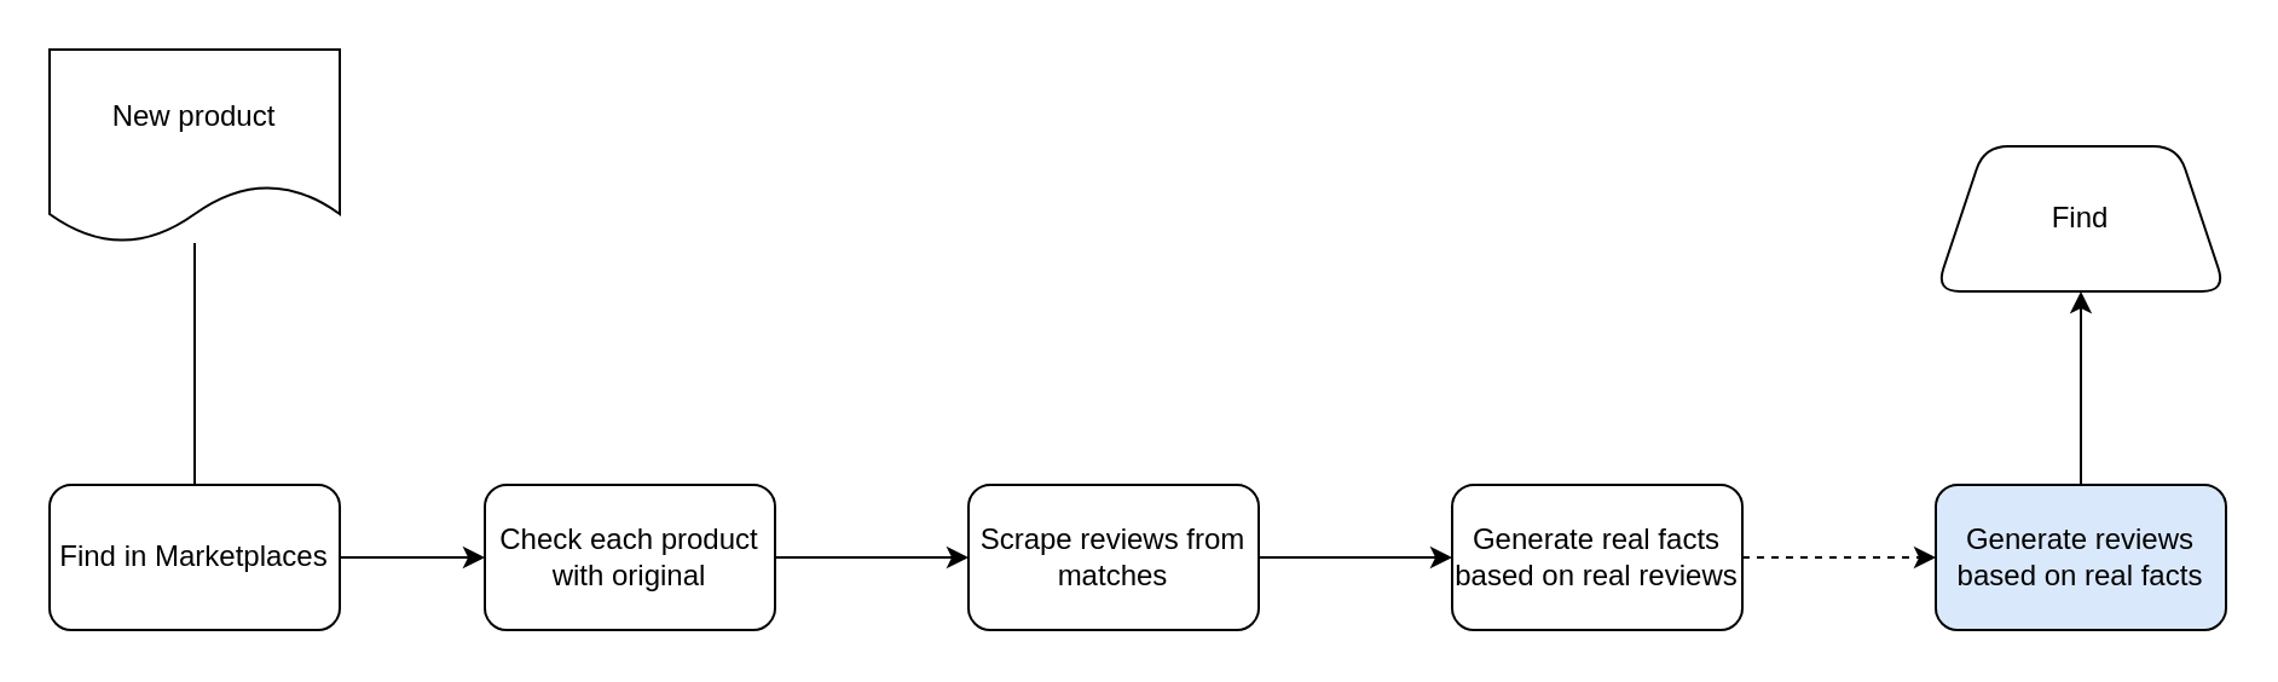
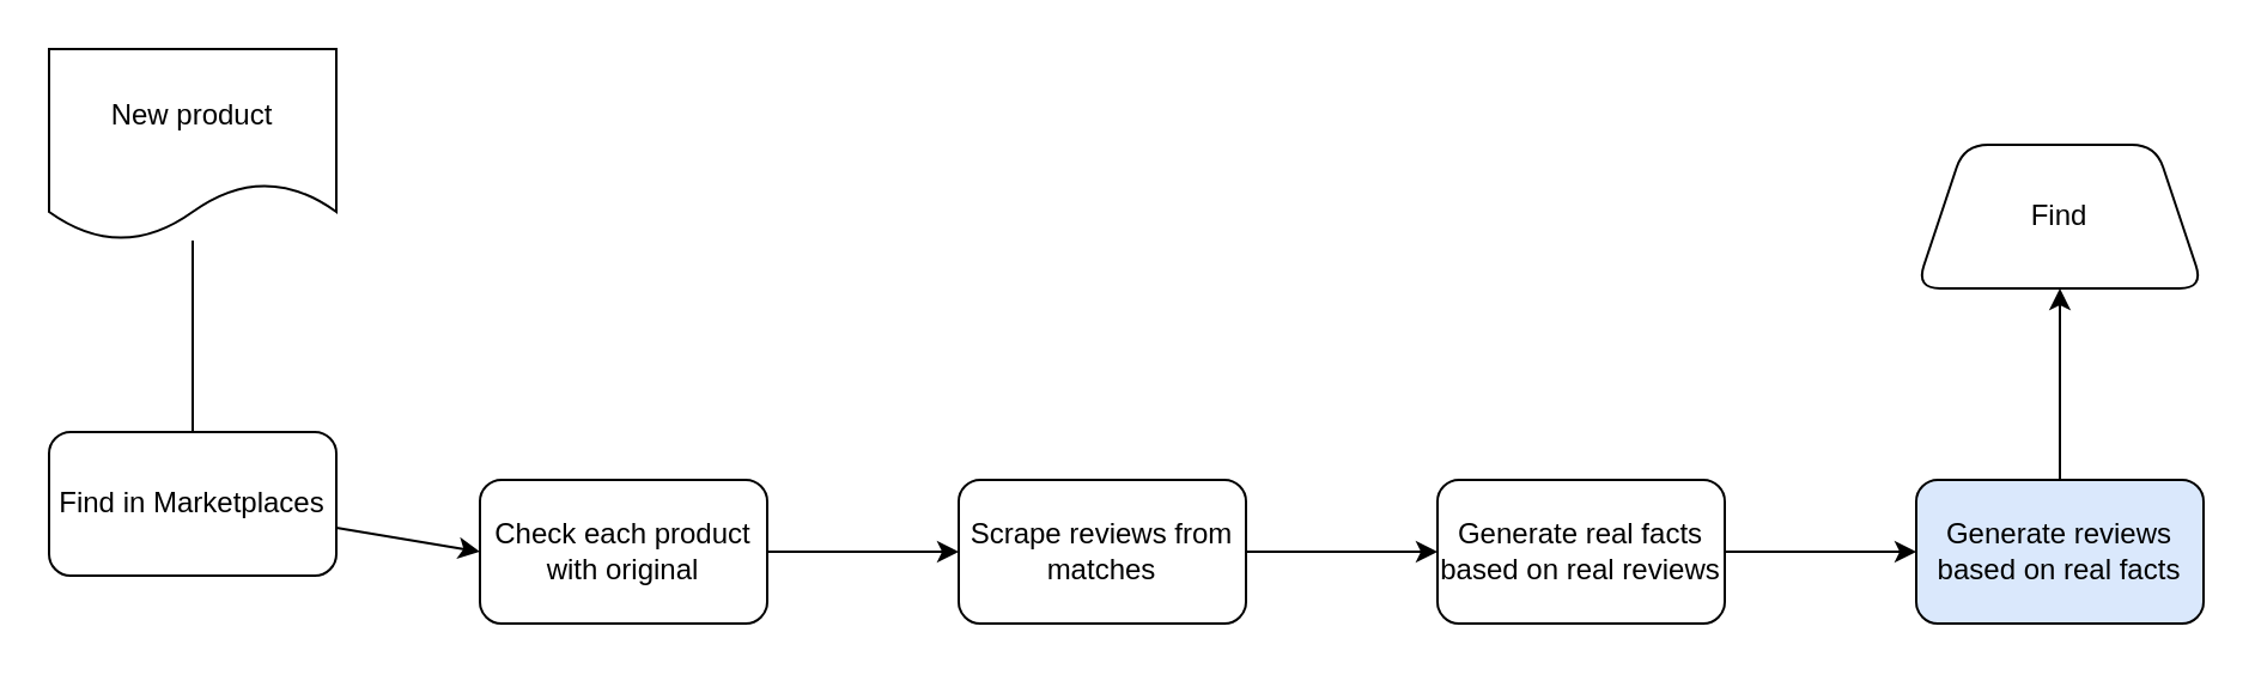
  <mxCell id="0" />
  <mxCell id="1" parent="0" />
  <mxCell id="2" style="edgeStyle=none;html=1;endArrow=none;" edge="1" parent="1" source="3" target="5"><mxGeometry relative="1" as="geometry" /></mxCell>
  <mxCell id="3" value="New product" style="shape=document;whiteSpace=wrap;html=1;boundedLbl=1;" vertex="1" parent="1"><mxGeometry x="20" y="20" width="120" height="80" as="geometry" /></mxCell>
  <mxCell id="4" style="edgeStyle=none;html=1;entryX=0;entryY=0.5;entryDx=0;entryDy=0;" edge="1" parent="1" source="5" target="7"><mxGeometry relative="1" as="geometry" /></mxCell>
- <mxCell id="5" value="Find in Marketplaces" style="rounded=1;whiteSpace=wrap;html=1;" vertex="1" parent="1"><mxGeometry x="20" y="200" width="120" height="60" as="geometry" /></mxCell>
+ <mxCell id="5" value="Find in Marketplaces" style="rounded=1;whiteSpace=wrap;html=1;" vertex="1" parent="1"><mxGeometry x="20" y="180" width="120" height="60" as="geometry" /></mxCell>
  <mxCell id="6" value="" style="edgeStyle=none;html=1;" edge="1" parent="1" source="7" target="9"><mxGeometry relative="1" as="geometry" /></mxCell>
  <mxCell id="7" value="Check each product with original" style="rounded=1;whiteSpace=wrap;html=1;" vertex="1" parent="1"><mxGeometry x="200" y="200" width="120" height="60" as="geometry" /></mxCell>
  <mxCell id="8" value="" style="edgeStyle=none;html=1;" edge="1" parent="1" source="9" target="11"><mxGeometry relative="1" as="geometry" /></mxCell>
  <mxCell id="9" value="Scrape reviews from matches" style="whiteSpace=wrap;html=1;rounded=1;" vertex="1" parent="1"><mxGeometry x="400" y="200" width="120" height="60" as="geometry" /></mxCell>
- <mxCell id="10" value="" style="edgeStyle=none;html=1;dashed=1;" edge="1" parent="1" source="11" target="13"><mxGeometry relative="1" as="geometry" /></mxCell>
+ <mxCell id="10" value="" style="edgeStyle=none;html=1;" edge="1" parent="1" source="11" target="13"><mxGeometry relative="1" as="geometry" /></mxCell>
  <mxCell id="11" value="Generate real facts based on real reviews" style="whiteSpace=wrap;html=1;rounded=1;" vertex="1" parent="1"><mxGeometry x="600" y="200" width="120" height="60" as="geometry" /></mxCell>
  <mxCell id="12" value="" style="edgeStyle=none;html=1;" edge="1" parent="1" source="13" target="14"><mxGeometry relative="1" as="geometry" /></mxCell>
  <mxCell id="13" value="Generate reviews based on real facts" style="whiteSpace=wrap;html=1;rounded=1;fillColor=#dae8fc;" vertex="1" parent="1"><mxGeometry x="800" y="200" width="120" height="60" as="geometry" /></mxCell>
  <mxCell id="14" value="Find" style="shape=trapezoid;perimeter=trapezoidPerimeter;whiteSpace=wrap;html=1;fixedSize=1;rounded=1;" vertex="1" parent="1"><mxGeometry x="800" y="60" width="120" height="60" as="geometry" /></mxCell>
